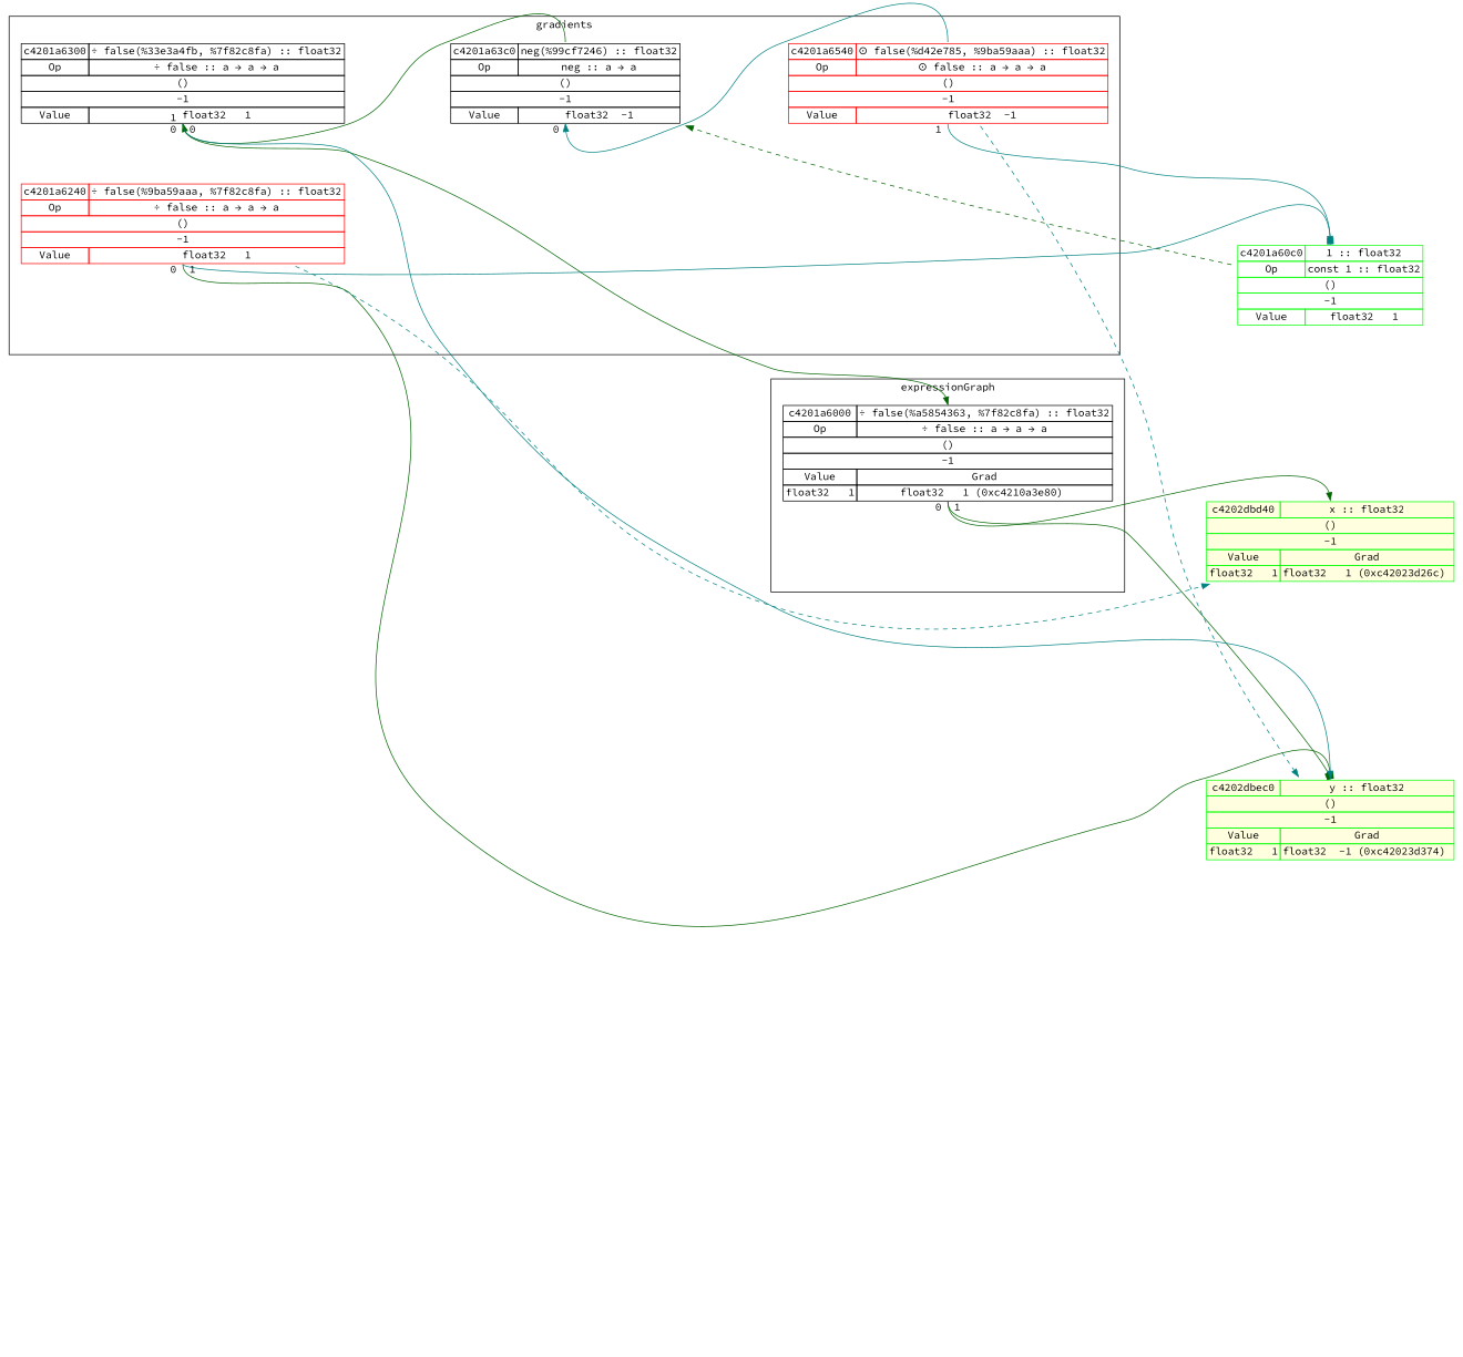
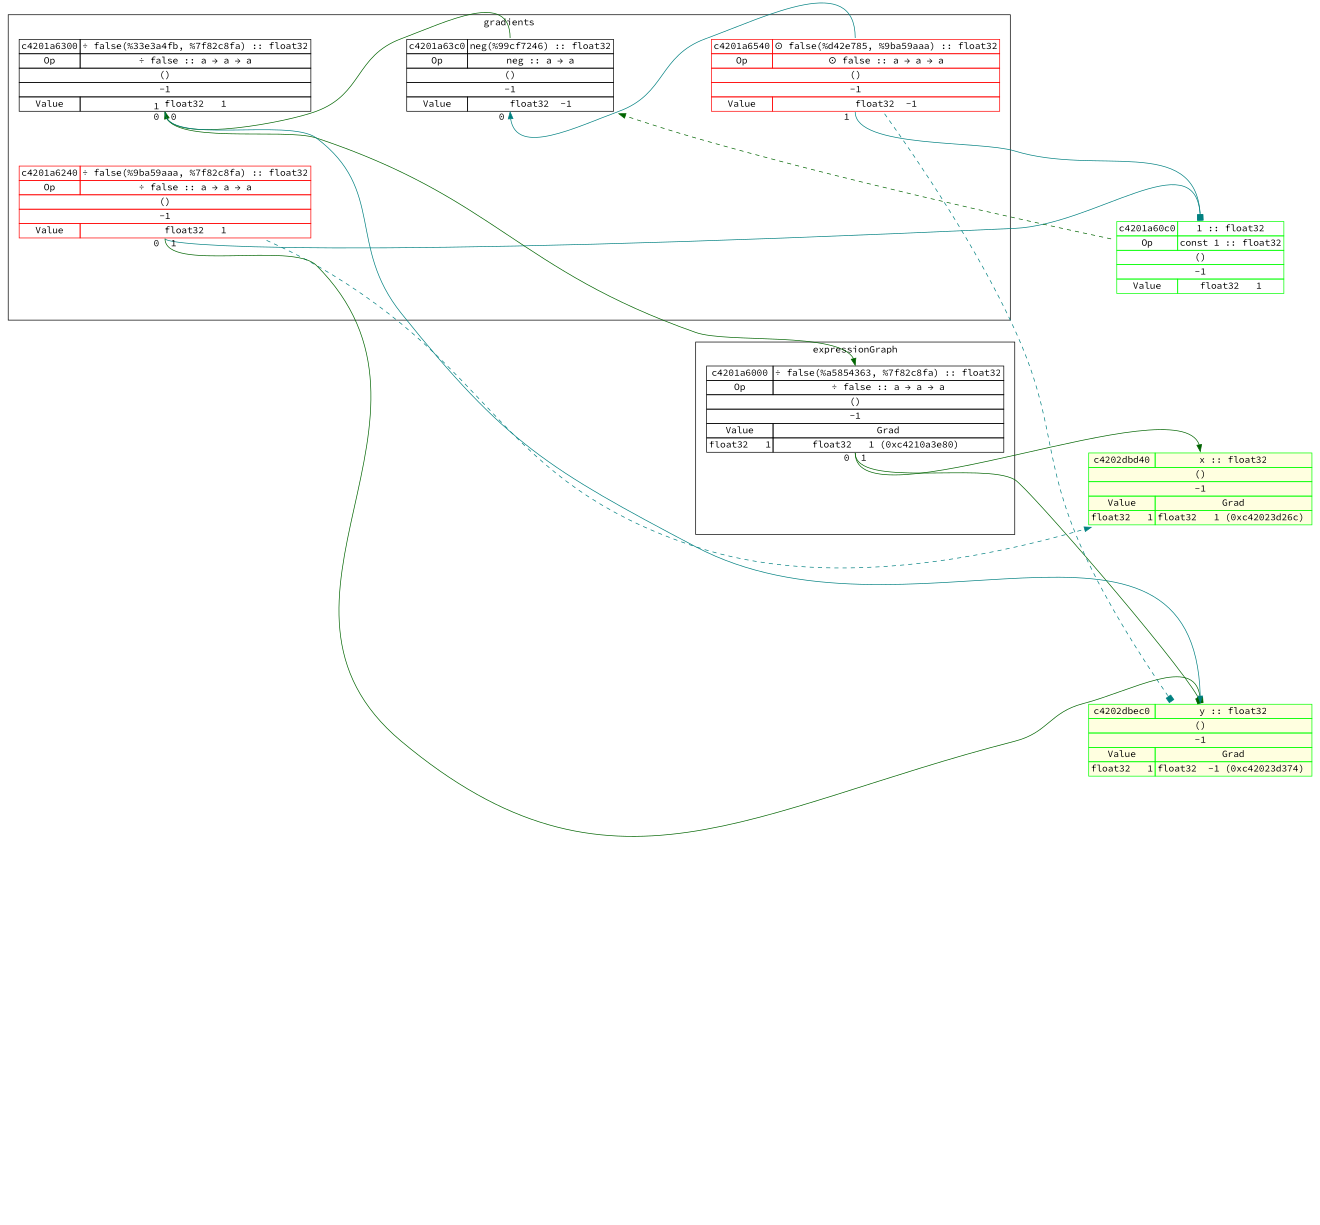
  digraph {
    fontname="Source Code Pro"
    nodesep=1
    rankdir=LR
    ranksep="1.5 equally"
    node [fontname="Source Code Pro"]
    edge [fontname="Source Code Pro" constraint=false style=invis weight=999]
    n1 [label=< <TABLE BORDER="0" CELLBORDER="1" CELLSPACING="0" PORT="anchor" >  <TR><TD>c4201a6000</TD><TD>÷ false(%a5854363, %7f82c8fa) :: float32</TD></TR> <TR><TD>Op</TD><TD>÷ false :: a → a → a</TD></TR> <TR><TD COLSPAN="2">()</TD></TR> <TR><TD COLSPAN="2">-1</TD></TR> <TR><TD>Value</TD><TD>Grad</TD></TR> <TR><TD>float32   1</TD><TD>float32   1 (0xc4210a3e80) </TD></TR>   </TABLE> > shape=none]
    insideExprG [style=invis]
    n3 [label=< <TABLE BORDER="0" CELLBORDER="1" CELLSPACING="0" PORT="anchor"  COLOR="#FF0000;" >  <TR><TD>c4201a6240</TD><TD>÷ false(%9ba59aaa, %7f82c8fa) :: float32</TD></TR> <TR><TD>Op</TD><TD>÷ false :: a → a → a</TD></TR> <TR><TD COLSPAN="2">()</TD></TR> <TR><TD COLSPAN="2">-1</TD></TR>  <TR><TD>Value</TD><TD>float32   1</TD></TR>   </TABLE> > shape=none]
    n4 [label=< <TABLE BORDER="0" CELLBORDER="1" CELLSPACING="0" PORT="anchor" >  <TR><TD>c4201a6300</TD><TD>÷ false(%33e3a4fb, %7f82c8fa) :: float32</TD></TR> <TR><TD>Op</TD><TD>÷ false :: a → a → a</TD></TR> <TR><TD COLSPAN="2">()</TD></TR> <TR><TD COLSPAN="2">-1</TD></TR>  <TR><TD>Value</TD><TD>float32   1</TD></TR>   </TABLE> > shape=none]
    n5 [label=< <TABLE BORDER="0" CELLBORDER="1" CELLSPACING="0" PORT="anchor" >  <TR><TD>c4201a63c0</TD><TD>neg(%99cf7246) :: float32</TD></TR> <TR><TD>Op</TD><TD>neg :: a → a</TD></TR> <TR><TD COLSPAN="2">()</TD></TR> <TR><TD COLSPAN="2">-1</TD></TR>  <TR><TD>Value</TD><TD>float32  -1</TD></TR>   </TABLE> > shape=none]
    n6 [label=< <TABLE BORDER="0" CELLBORDER="1" CELLSPACING="0" PORT="anchor"  COLOR="#FF0000;" >  <TR><TD>c4201a6540</TD><TD>⊙ false(%d42e785, %9ba59aaa) :: float32</TD></TR> <TR><TD>Op</TD><TD>⊙ false :: a → a → a</TD></TR> <TR><TD COLSPAN="2">()</TD></TR> <TR><TD COLSPAN="2">-1</TD></TR>  <TR><TD>Value</TD><TD>float32  -1</TD></TR>   </TABLE> > shape=none]
    inside_gradients [style=invis]
    n8 [label=< <TABLE BORDER="0" CELLBORDER="1" CELLSPACING="0" PORT="anchor"  COLOR="#00FF00;">  <TR><TD>c4201a60c0</TD><TD>1 :: float32</TD></TR> <TR><TD>Op</TD><TD>const 1 :: float32</TD></TR> <TR><TD COLSPAN="2">()</TD></TR> <TR><TD COLSPAN="2">-1</TD></TR>  <TR><TD>Value</TD><TD>float32   1</TD></TR>   </TABLE> > shape=none]
    insideConsts [style=invis]
    n10 [label=< <TABLE BORDER="0" CELLBORDER="1" CELLSPACING="0" PORT="anchor"  COLOR="#00FF00;" BGCOLOR="lightyellow">  <TR><TD>c4202dbd40</TD><TD>x :: float32</TD></TR>  <TR><TD COLSPAN="2">()</TD></TR> <TR><TD COLSPAN="2">-1</TD></TR> <TR><TD>Value</TD><TD>Grad</TD></TR> <TR><TD>float32   1</TD><TD>float32   1 (0xc42023d26c) </TD></TR>   </TABLE> > shape=none]
    n11 [label=< <TABLE BORDER="0" CELLBORDER="1" CELLSPACING="0" PORT="anchor"  COLOR="#00FF00;" BGCOLOR="lightyellow">  <TR><TD>c4202dbec0</TD><TD>y :: float32</TD></TR>  <TR><TD COLSPAN="2">()</TD></TR> <TR><TD COLSPAN="2">-1</TD></TR> <TR><TD>Value</TD><TD>Grad</TD></TR> <TR><TD>float32   1</TD><TD>float32  -1 (0xc42023d374) </TD></TR>   </TABLE> > shape=none]
    insideInputs [style=invis]
    outsideRoot [style=invis]
    outsideConsts [style=invis]
    outsideExprG [style=invis]
    outside_gradients [style=invis]
    subgraph cluster_1 {
      label=expressionGraph
      n1
      insideExprG
    }
    subgraph cluster_2 {
      label=gradients
      n3
      n4
      n5
      n6
      inside_gradients
    }
    subgraph sub_3 {
      rank=max
      subgraph cluster_4 {
        label=constants
        rank=max
        n8
        insideConsts
      }
      subgraph cluster_5 {
        label=inputs
        rank=max
        n10
        n11
        insideInputs
      }
    }
    subgraph sub_6 {
      outsideRoot
      outsideConsts
      outsideExprG
      outside_gradients
    }
    n1 -> n10 [arrowhead=normal color=darkgreen headport="anchor:n" labelfloat=false taillabel=" 0 " tailport="anchor:s" constraint="" style="" weight=""]
    n1 -> n11 [arrowhead=box color=darkgreen headport="anchor:n" labelfloat=false taillabel=" 1 " tailport="anchor:s" constraint="" style="" weight=""]
    insideExprG -> inside_gradients
-   n3 -> n8 [arrowhead=normal color=teal headport="anchor:n" labelfloat=false taillabel=" 0 " tailport="anchor:s" constraint="" style="" weight=""]
+   n3 -> n8 [arrowhead=box color=teal headport="anchor:n" labelfloat=false taillabel=" 0 " tailport="anchor:s" constraint="" style="" weight=""]
    n3 -> n10 [arrowhead=normal color=teal style=dashed]
    n3 -> n11 [arrowhead=box color=darkgreen headport="anchor:n" labelfloat=false taillabel=" 1 " tailport="anchor:s" constraint="" style="" weight=""]
    n4 -> n1 [arrowhead=normal color=darkgreen headport="anchor:n" labelfloat=false taillabel=" 0 " tailport="anchor:s" constraint="" style="" weight=""]
    n4 -> n5 [color=darkgreen dir=back headport="anchor:n" labelfloat=false taillabel=" 0 " tailport="anchor:s" constraint="" style="" weight=""]
    n4 -> n11 [arrowhead=normal color=teal headport="anchor:n" labelfloat=false taillabel=" 1 " tailport="anchor:s" constraint="" style="" weight=""]
    n5 -> n6 [color=teal dir=back headport="anchor:n" labelfloat=false taillabel=" 0 " tailport="anchor:s" constraint="" style="" weight=""]
    n6 -> n8 [arrowhead=box color=teal headport="anchor:n" labelfloat=false taillabel=" 1 " tailport="anchor:s" constraint="" style="" weight=""]
-   n6 -> n11 [arrowhead=normal color=teal style=dashed]
+   n6 -> n11 [arrowhead=box color=teal style=dashed]
    n8 -> n5 [arrowhead=normal color=darkgreen style=dashed]
    insideConsts -> insideExprG
    insideInputs -> insideConsts
    outsideRoot -> insideInputs
    outsideRoot -> outsideConsts
    outsideConsts -> insideConsts
    outsideConsts -> outsideExprG
    outsideExprG -> insideExprG
    outsideExprG -> outside_gradients
    outside_gradients -> inside_gradients
  }
